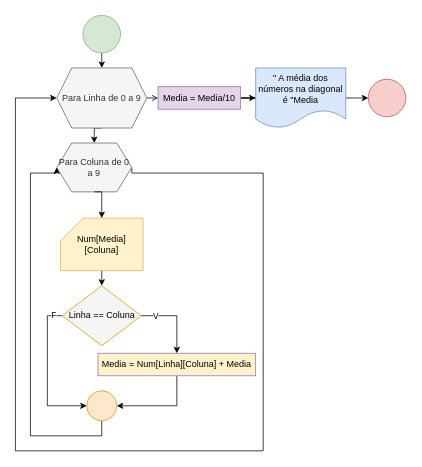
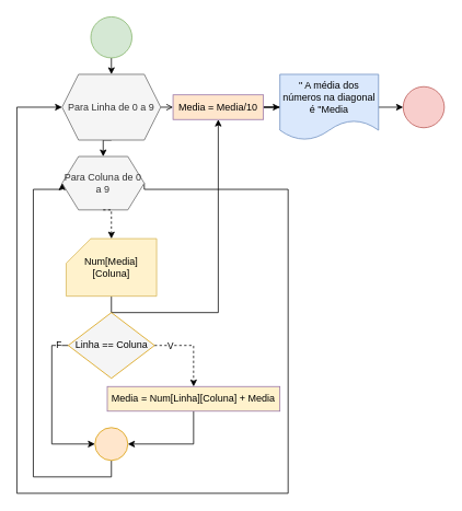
  <mxCell id="0" />
  <mxCell id="1" parent="0" />
  <mxCell id="2" style="edgeStyle=orthogonalEdgeStyle;rounded=0;orthogonalLoop=1;jettySize=auto;html=1;exitX=0.5;exitY=1;exitDx=0;exitDy=0;entryX=0.5;entryY=0;entryDx=0;entryDy=0;" edge="1" parent="1" source="3" target="6"><mxGeometry relative="1" as="geometry" /></mxCell>
  <mxCell id="3" value="" style="ellipse;whiteSpace=wrap;html=1;aspect=fixed;fillColor=#d5e8d4;strokeColor=#82b366;" vertex="1" parent="1"><mxGeometry x="110" y="20" width="50" height="50" as="geometry" /></mxCell>
  <mxCell id="4" style="edgeStyle=orthogonalEdgeStyle;rounded=0;orthogonalLoop=1;jettySize=auto;html=1;exitX=0.5;exitY=1;exitDx=0;exitDy=0;entryX=0.5;entryY=0;entryDx=0;entryDy=0;" edge="1" parent="1" source="6" target="10"><mxGeometry relative="1" as="geometry" /></mxCell>
  <mxCell id="5" style="edgeStyle=orthogonalEdgeStyle;rounded=0;orthogonalLoop=1;jettySize=auto;html=1;exitX=1;exitY=0.5;exitDx=0;exitDy=0;entryX=0;entryY=0.5;entryDx=0;entryDy=0;endArrow=open;" edge="1" parent="1" source="6" target="22"><mxGeometry relative="1" as="geometry" /></mxCell>
  <mxCell id="6" value="Para Linha de 0 a 9" style="shape=hexagon;perimeter=hexagonPerimeter2;whiteSpace=wrap;html=1;fixedSize=1;fillColor=#f5f5f5;fontColor=#333333;strokeColor=#666666;" vertex="1" parent="1"><mxGeometry x="75" y="90" width="120" height="80" as="geometry" /></mxCell>
- <mxCell id="7" style="edgeStyle=orthogonalEdgeStyle;rounded=0;orthogonalLoop=1;jettySize=auto;html=1;exitX=0.5;exitY=1;exitDx=0;exitDy=0;exitPerimeter=0;entryX=0.5;entryY=0;entryDx=0;entryDy=0;" edge="1" parent="1" source="8" target="16"><mxGeometry relative="1" as="geometry" /></mxCell>
+ <mxCell id="7" style="edgeStyle=orthogonalEdgeStyle;rounded=0;orthogonalLoop=1;jettySize=auto;html=1;exitX=0.5;exitY=1;exitDx=0;exitDy=0;exitPerimeter=0;" edge="1" parent="1" source="8" target="22"><mxGeometry relative="1" as="geometry" /></mxCell>
  <mxCell id="8" value="Num[Media][Coluna]" style="shape=card;whiteSpace=wrap;html=1;fillColor=#fff2cc;strokeColor=#d6b656;" vertex="1" parent="1"><mxGeometry x="80" y="290" width="110" height="70" as="geometry" /></mxCell>
  <mxCell id="9" style="edgeStyle=orthogonalEdgeStyle;rounded=0;orthogonalLoop=1;jettySize=auto;html=1;exitX=1;exitY=0.5;exitDx=0;exitDy=0;entryX=0;entryY=0.5;entryDx=0;entryDy=0;" edge="1" parent="1" source="10" target="6"><mxGeometry relative="1" as="geometry"><Array as="points"><mxPoint x="350" y="230" /><mxPoint x="350" y="600" /><mxPoint x="20" y="600" /><mxPoint x="20" y="130" /></Array></mxGeometry></mxCell>
  <mxCell id="10" value="Para Coluna de 0 a 9" style="shape=hexagon;perimeter=hexagonPerimeter2;whiteSpace=wrap;html=1;fixedSize=1;fillColor=#f5f5f5;fontColor=#333333;strokeColor=#666666;" vertex="1" parent="1"><mxGeometry x="75" y="190" width="100" height="65" as="geometry" /></mxCell>
- <mxCell id="11" style="edgeStyle=orthogonalEdgeStyle;rounded=0;orthogonalLoop=1;jettySize=auto;html=1;exitX=0.5;exitY=1;exitDx=0;exitDy=0;entryX=0.5;entryY=0;entryDx=0;entryDy=0;entryPerimeter=0;" edge="1" parent="1" source="10" target="8"><mxGeometry relative="1" as="geometry" /></mxCell>
- <mxCell id="12" style="edgeStyle=orthogonalEdgeStyle;rounded=0;orthogonalLoop=1;jettySize=auto;html=1;exitX=1;exitY=0.5;exitDx=0;exitDy=0;" edge="1" parent="1" source="16" target="18"><mxGeometry relative="1" as="geometry" /></mxCell>
+ <mxCell id="11" style="edgeStyle=orthogonalEdgeStyle;rounded=0;orthogonalLoop=1;jettySize=auto;html=1;exitX=0.5;exitY=1;exitDx=0;exitDy=0;entryX=0.5;entryY=0;entryDx=0;entryDy=0;entryPerimeter=0;dashed=1;" edge="1" parent="1" source="10" target="8"><mxGeometry relative="1" as="geometry" /></mxCell>
+ <mxCell id="12" style="edgeStyle=orthogonalEdgeStyle;rounded=0;orthogonalLoop=1;jettySize=auto;html=1;exitX=1;exitY=0.5;exitDx=0;exitDy=0;dashed=1;" edge="1" parent="1" source="16" target="18"><mxGeometry relative="1" as="geometry" /></mxCell>
  <mxCell id="13" value="V" style="edgeLabel;html=1;align=center;verticalAlign=middle;resizable=0;points=[];" vertex="1" connectable="0" parent="12"><mxGeometry x="-0.604" relative="1" as="geometry"><mxPoint as="offset" /></mxGeometry></mxCell>
  <mxCell id="14" style="edgeStyle=orthogonalEdgeStyle;rounded=0;orthogonalLoop=1;jettySize=auto;html=1;exitX=0;exitY=0.5;exitDx=0;exitDy=0;entryX=0;entryY=0.5;entryDx=0;entryDy=0;" edge="1" parent="1" source="16" target="20"><mxGeometry relative="1" as="geometry" /></mxCell>
  <mxCell id="15" value="F" style="edgeLabel;html=1;align=center;verticalAlign=middle;resizable=0;points=[];" vertex="1" connectable="0" parent="14"><mxGeometry x="-0.878" y="-2" relative="1" as="geometry"><mxPoint as="offset" /></mxGeometry></mxCell>
  <mxCell id="16" value="Linha == Coluna" style="rhombus;whiteSpace=wrap;html=1;fillColor=#f5f5f5;strokeColor=#d79b00;" vertex="1" parent="1"><mxGeometry x="82.5" y="380" width="105" height="80" as="geometry" /></mxCell>
  <mxCell id="17" style="edgeStyle=orthogonalEdgeStyle;rounded=0;orthogonalLoop=1;jettySize=auto;html=1;exitX=0.5;exitY=1;exitDx=0;exitDy=0;entryX=1;entryY=0.5;entryDx=0;entryDy=0;" edge="1" parent="1" source="18" target="20"><mxGeometry relative="1" as="geometry" /></mxCell>
  <mxCell id="18" value="Media = Num[Linha][Coluna] + Media" style="rounded=0;whiteSpace=wrap;html=1;fillColor=#fff2cc;strokeColor=#9673a6;" vertex="1" parent="1"><mxGeometry x="130" y="470" width="210" height="30" as="geometry" /></mxCell>
  <mxCell id="19" style="edgeStyle=orthogonalEdgeStyle;rounded=0;orthogonalLoop=1;jettySize=auto;html=1;exitX=0.5;exitY=1;exitDx=0;exitDy=0;entryX=0;entryY=0.5;entryDx=0;entryDy=0;" edge="1" parent="1" source="20" target="10"><mxGeometry relative="1" as="geometry"><Array as="points"><mxPoint x="135" y="580" /><mxPoint x="40" y="580" /><mxPoint x="40" y="230" /></Array></mxGeometry></mxCell>
  <mxCell id="20" value="" style="ellipse;whiteSpace=wrap;html=1;aspect=fixed;fillColor=#ffe6cc;strokeColor=#d79b00;" vertex="1" parent="1"><mxGeometry x="115" y="520" width="40" height="40" as="geometry" /></mxCell>
  <mxCell id="21" style="edgeStyle=orthogonalEdgeStyle;rounded=0;orthogonalLoop=1;jettySize=auto;html=1;exitX=1;exitY=0.5;exitDx=0;exitDy=0;" edge="1" parent="1" source="22" target="24"><mxGeometry relative="1" as="geometry" /></mxCell>
- <mxCell id="22" value="Media = Media/10" style="rounded=0;whiteSpace=wrap;html=1;fillColor=#e1d5e7;strokeColor=#9673a6;" vertex="1" parent="1"><mxGeometry x="210" y="115" width="110" height="30" as="geometry" /></mxCell>
+ <mxCell id="22" value="Media = Media/10" style="rounded=0;whiteSpace=wrap;html=1;fillColor=#ffe6cc;strokeColor=#9673a6;" vertex="1" parent="1"><mxGeometry x="210" y="115" width="110" height="30" as="geometry" /></mxCell>
  <mxCell id="23" style="edgeStyle=orthogonalEdgeStyle;rounded=0;orthogonalLoop=1;jettySize=auto;html=1;exitX=1;exitY=0.5;exitDx=0;exitDy=0;entryX=0;entryY=0.5;entryDx=0;entryDy=0;" edge="1" parent="1" source="24" target="25"><mxGeometry relative="1" as="geometry" /></mxCell>
  <mxCell id="24" value="&quot; A média dos números na diagonal é &quot;Media" style="shape=document;whiteSpace=wrap;html=1;boundedLbl=1;fillColor=#dae8fc;strokeColor=#6c8ebf;" vertex="1" parent="1"><mxGeometry x="340" y="90" width="120" height="80" as="geometry" /></mxCell>
  <mxCell id="25" value="" style="ellipse;whiteSpace=wrap;html=1;aspect=fixed;fillColor=#f8cecc;strokeColor=#b85450;" vertex="1" parent="1"><mxGeometry x="490" y="105" width="50" height="50" as="geometry" /></mxCell>
